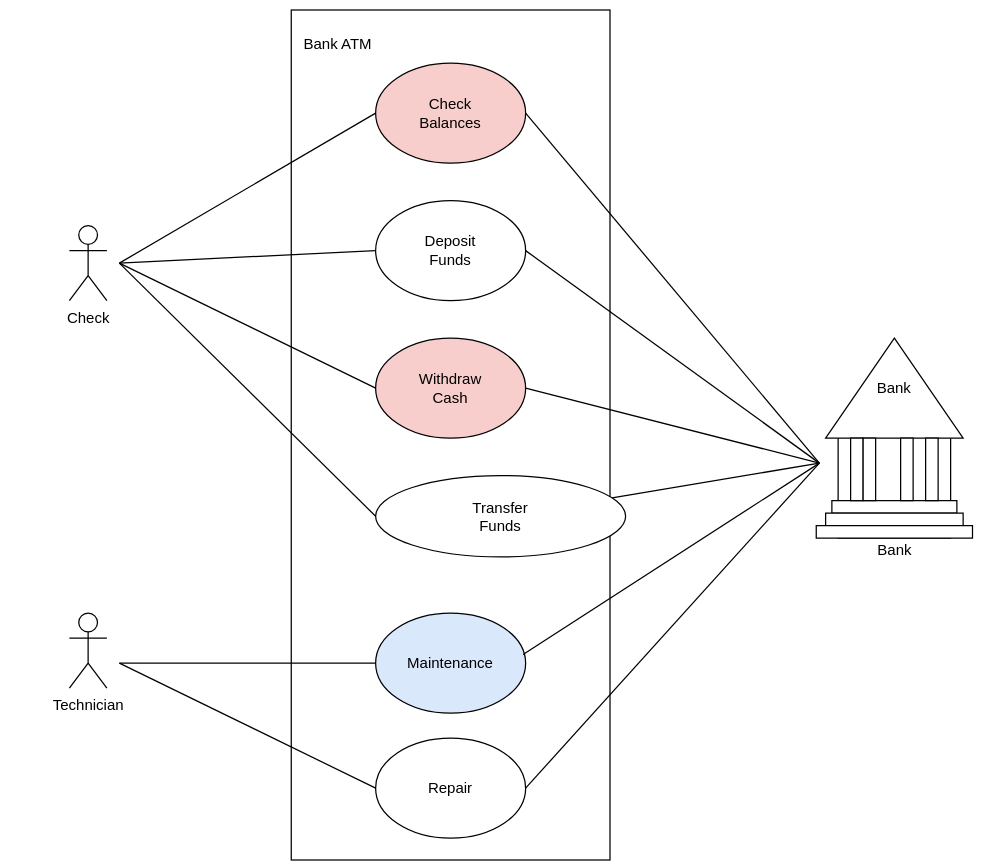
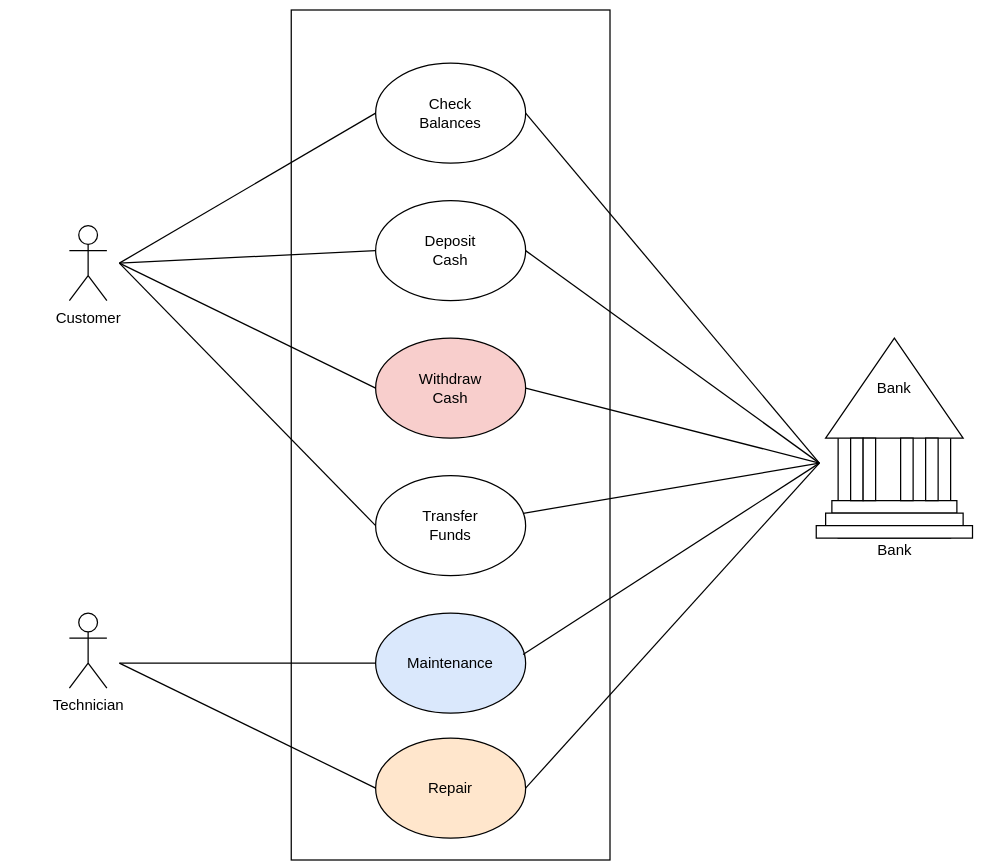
  <mxCell id="0" />
  <mxCell id="1" parent="0" />
  <mxCell id="2" value="" style="rounded=0;whiteSpace=wrap;html=1;rotation=90;" parent="1" vertex="1"><mxGeometry x="20" y="220" width="680" height="255" as="geometry" /></mxCell>
- <mxCell id="3" value="Bank ATM" style="text;html=1;strokeColor=none;fillColor=none;align=center;verticalAlign=middle;whiteSpace=wrap;rounded=0;" parent="1" vertex="1"><mxGeometry x="240" y="20" width="60" height="30" as="geometry" /></mxCell>
- <mxCell id="4" value="Check" style="shape=umlActor;verticalLabelPosition=bottom;verticalAlign=top;html=1;outlineConnect=0;" parent="1" vertex="1"><mxGeometry x="55" y="180" width="30" height="60" as="geometry" /></mxCell>
+ <mxCell id="4" value="Customer" style="shape=umlActor;verticalLabelPosition=bottom;verticalAlign=top;html=1;outlineConnect=0;" parent="1" vertex="1"><mxGeometry x="55" y="180" width="30" height="60" as="geometry" /></mxCell>
  <mxCell id="5" value="Technician" style="shape=umlActor;verticalLabelPosition=bottom;verticalAlign=top;html=1;outlineConnect=0;" parent="1" vertex="1"><mxGeometry x="55" y="490" width="30" height="60" as="geometry" /></mxCell>
- <mxCell id="6" value="Check&lt;br&gt;Balances" style="ellipse;whiteSpace=wrap;html=1;fillColor=#f8cecc;" parent="1" vertex="1"><mxGeometry x="300" y="50" width="120" height="80" as="geometry" /></mxCell>
+ <mxCell id="6" value="Check&lt;br&gt;Balances" style="ellipse;whiteSpace=wrap;html=1;" parent="1" vertex="1"><mxGeometry x="300" y="50" width="120" height="80" as="geometry" /></mxCell>
  <mxCell id="7" value="Withdraw&lt;br&gt;Cash" style="ellipse;whiteSpace=wrap;html=1;fillColor=#f8cecc;" parent="1" vertex="1"><mxGeometry x="300" y="270" width="120" height="80" as="geometry" /></mxCell>
- <mxCell id="8" value="Transfer&lt;br&gt;Funds" style="ellipse;whiteSpace=wrap;html=1;" parent="1" vertex="1"><mxGeometry x="300" y="380" width="200" height="65" as="geometry" /></mxCell>
- <mxCell id="9" value="Deposit&lt;br&gt;Funds" style="ellipse;whiteSpace=wrap;html=1;" parent="1" vertex="1"><mxGeometry x="300" y="160" width="120" height="80" as="geometry" /></mxCell>
+ <mxCell id="8" value="Transfer&lt;br&gt;Funds" style="ellipse;whiteSpace=wrap;html=1;" parent="1" vertex="1"><mxGeometry x="300" y="380" width="120" height="80" as="geometry" /></mxCell>
+ <mxCell id="9" value="Deposit&lt;br&gt;Cash" style="ellipse;whiteSpace=wrap;html=1;" parent="1" vertex="1"><mxGeometry x="300" y="160" width="120" height="80" as="geometry" /></mxCell>
  <mxCell id="10" value="Maintenance" style="ellipse;whiteSpace=wrap;html=1;fillColor=#dae8fc;" parent="1" vertex="1"><mxGeometry x="300" y="490" width="120" height="80" as="geometry" /></mxCell>
- <mxCell id="11" value="Repair" style="ellipse;whiteSpace=wrap;html=1;" parent="1" vertex="1"><mxGeometry x="300" y="590" width="120" height="80" as="geometry" /></mxCell>
+ <mxCell id="11" value="Repair" style="ellipse;whiteSpace=wrap;html=1;fillColor=#ffe6cc;" parent="1" vertex="1"><mxGeometry x="300" y="590" width="120" height="80" as="geometry" /></mxCell>
  <mxCell id="12" value="" style="endArrow=none;html=1;rounded=0;" parent="1" edge="1"><mxGeometry width="50" height="50" relative="1" as="geometry"><mxPoint x="95" y="210" as="sourcePoint" /><mxPoint x="300" y="90" as="targetPoint" /></mxGeometry></mxCell>
  <mxCell id="13" value="" style="endArrow=none;html=1;rounded=0;entryX=0;entryY=0.5;entryDx=0;entryDy=0;" parent="1" target="9" edge="1"><mxGeometry width="50" height="50" relative="1" as="geometry"><mxPoint x="95" y="210" as="sourcePoint" /><mxPoint x="310" y="100" as="targetPoint" /></mxGeometry></mxCell>
  <mxCell id="14" value="" style="endArrow=none;html=1;rounded=0;entryX=0;entryY=0.5;entryDx=0;entryDy=0;" parent="1" target="7" edge="1"><mxGeometry width="50" height="50" relative="1" as="geometry"><mxPoint x="95" y="210" as="sourcePoint" /><mxPoint x="320" y="110" as="targetPoint" /></mxGeometry></mxCell>
  <mxCell id="15" value="" style="endArrow=none;html=1;rounded=0;entryX=0;entryY=0.5;entryDx=0;entryDy=0;" parent="1" target="8" edge="1"><mxGeometry width="50" height="50" relative="1" as="geometry"><mxPoint x="95" y="210" as="sourcePoint" /><mxPoint x="300" y="410" as="targetPoint" /></mxGeometry></mxCell>
  <mxCell id="16" value="" style="whiteSpace=wrap;html=1;aspect=fixed;" parent="1" vertex="1"><mxGeometry x="670" y="340" width="90" height="90" as="geometry" /></mxCell>
  <mxCell id="17" value="Bank" style="triangle;whiteSpace=wrap;html=1;direction=north;" parent="1" vertex="1"><mxGeometry x="660" y="270" width="110" height="80" as="geometry" /></mxCell>
  <mxCell id="18" value="" style="rounded=0;whiteSpace=wrap;html=1;" parent="1" vertex="1"><mxGeometry x="665" y="400" width="100" height="10" as="geometry" /></mxCell>
  <mxCell id="19" value="" style="rounded=0;whiteSpace=wrap;html=1;" parent="1" vertex="1"><mxGeometry x="660" y="410" width="110" height="10" as="geometry" /></mxCell>
  <mxCell id="20" value="" style="rounded=0;whiteSpace=wrap;html=1;" parent="1" vertex="1"><mxGeometry x="652.5" y="420" width="125" height="10" as="geometry" /></mxCell>
  <mxCell id="21" value="" style="rounded=0;whiteSpace=wrap;html=1;rotation=90;" parent="1" vertex="1"><mxGeometry x="660" y="370" width="50" height="10" as="geometry" /></mxCell>
  <mxCell id="22" value="" style="rounded=0;whiteSpace=wrap;html=1;rotation=90;" parent="1" vertex="1"><mxGeometry x="700" y="370" width="50" height="10" as="geometry" /></mxCell>
  <mxCell id="23" value="" style="rounded=0;whiteSpace=wrap;html=1;rotation=90;" parent="1" vertex="1"><mxGeometry x="720" y="370" width="50" height="10" as="geometry" /></mxCell>
  <mxCell id="24" value="" style="rounded=0;whiteSpace=wrap;html=1;rotation=90;" parent="1" vertex="1"><mxGeometry x="670" y="370" width="50" height="10" as="geometry" /></mxCell>
  <mxCell id="25" value="" style="endArrow=none;html=1;rounded=0;entryX=0;entryY=0.5;entryDx=0;entryDy=0;" parent="1" edge="1"><mxGeometry width="50" height="50" relative="1" as="geometry"><mxPoint x="95" y="530" as="sourcePoint" /><mxPoint x="300" y="530" as="targetPoint" /></mxGeometry></mxCell>
  <mxCell id="26" value="" style="endArrow=none;html=1;rounded=0;entryX=0;entryY=0.5;entryDx=0;entryDy=0;" parent="1" edge="1"><mxGeometry width="50" height="50" relative="1" as="geometry"><mxPoint x="95" y="530" as="sourcePoint" /><mxPoint x="300" y="630" as="targetPoint" /></mxGeometry></mxCell>
  <mxCell id="27" value="" style="endArrow=none;html=1;rounded=0;exitX=1;exitY=0.5;exitDx=0;exitDy=0;" parent="1" source="9" edge="1"><mxGeometry width="50" height="50" relative="1" as="geometry"><mxPoint x="435" y="220" as="sourcePoint" /><mxPoint x="655" y="370" as="targetPoint" /></mxGeometry></mxCell>
  <mxCell id="28" value="" style="endArrow=none;html=1;rounded=0;" parent="1" source="8" edge="1"><mxGeometry width="50" height="50" relative="1" as="geometry"><mxPoint x="355" y="400" as="sourcePoint" /><mxPoint x="655" y="370" as="targetPoint" /></mxGeometry></mxCell>
  <mxCell id="29" value="" style="endArrow=none;html=1;rounded=0;entryX=1;entryY=0.5;entryDx=0;entryDy=0;" parent="1" target="7" edge="1"><mxGeometry width="50" height="50" relative="1" as="geometry"><mxPoint x="655" y="370" as="sourcePoint" /><mxPoint x="405" y="350" as="targetPoint" /></mxGeometry></mxCell>
  <mxCell id="30" value="" style="endArrow=none;html=1;rounded=0;exitX=1;exitY=0.5;exitDx=0;exitDy=0;" parent="1" source="6" edge="1"><mxGeometry width="50" height="50" relative="1" as="geometry"><mxPoint x="355" y="250" as="sourcePoint" /><mxPoint x="655" y="370" as="targetPoint" /></mxGeometry></mxCell>
  <mxCell id="31" value="" style="endArrow=none;html=1;rounded=0;exitX=0.983;exitY=0.413;exitDx=0;exitDy=0;exitPerimeter=0;" parent="1" source="10" edge="1"><mxGeometry width="50" height="50" relative="1" as="geometry"><mxPoint x="355" y="460" as="sourcePoint" /><mxPoint x="655" y="370" as="targetPoint" /></mxGeometry></mxCell>
  <mxCell id="32" value="" style="endArrow=none;html=1;rounded=0;exitX=1;exitY=0.5;exitDx=0;exitDy=0;" parent="1" source="11" edge="1"><mxGeometry width="50" height="50" relative="1" as="geometry"><mxPoint x="355" y="460" as="sourcePoint" /><mxPoint x="655" y="370" as="targetPoint" /></mxGeometry></mxCell>
  <mxCell id="33" value="Bank" style="text;html=1;align=center;verticalAlign=middle;resizable=0;points=[];autosize=1;strokeColor=none;fillColor=none;" parent="1" vertex="1"><mxGeometry x="695" y="430" width="40" height="20" as="geometry" /></mxCell>
